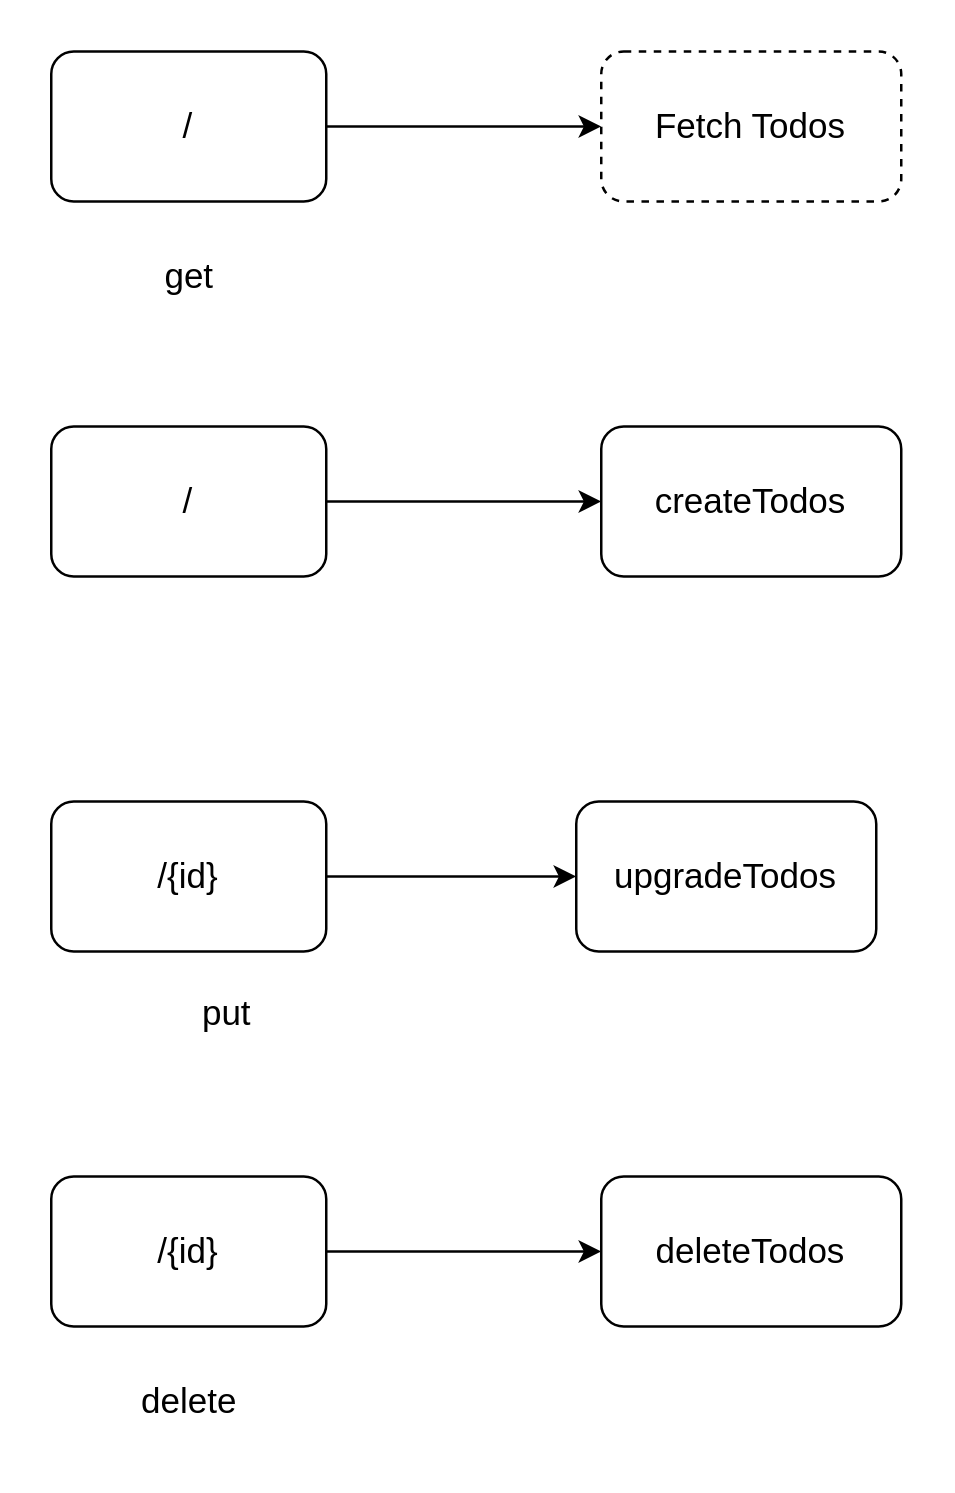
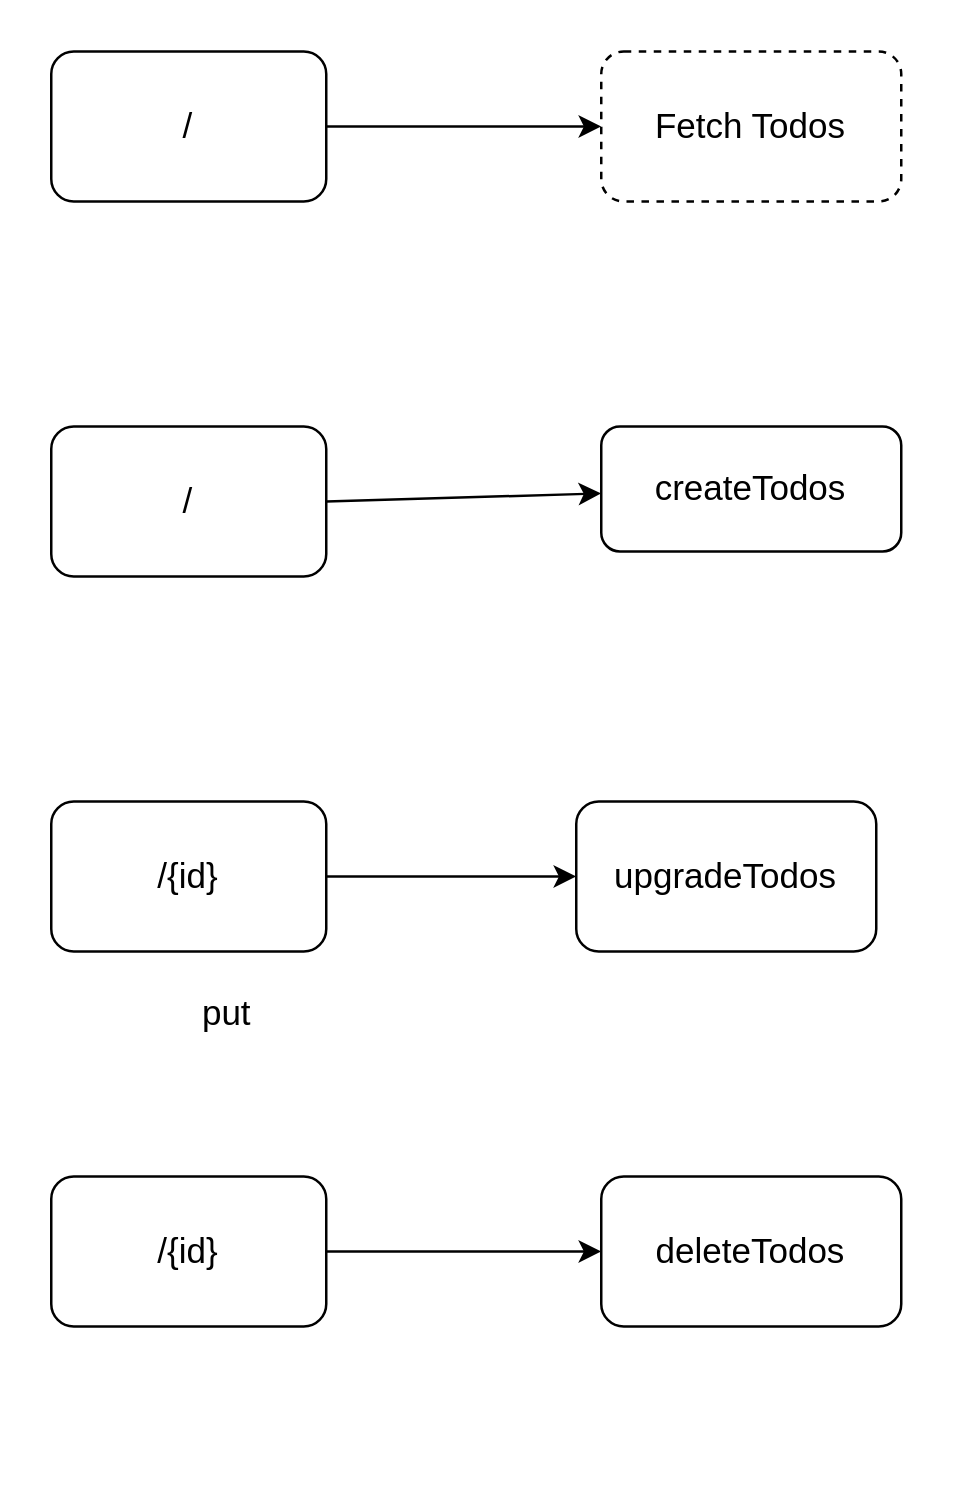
  <mxCell id="0" />
  <mxCell id="1" parent="0" />
  <mxCell id="2" style="edgeStyle=none;html=1;exitX=1;exitY=0.5;exitDx=0;exitDy=0;fontSize=14;" edge="1" parent="1" source="3" target="4"><mxGeometry relative="1" as="geometry" /></mxCell>
  <mxCell id="3" value="&lt;font style=&quot;font-size: 14px;&quot;&gt;/&lt;/font&gt;" style="rounded=1;whiteSpace=wrap;html=1;" vertex="1" parent="1"><mxGeometry x="20" y="20" width="110" height="60" as="geometry" /></mxCell>
  <mxCell id="4" value="Fetch Todos" style="whiteSpace=wrap;html=1;rounded=1;fontSize=14;dashed=1;" vertex="1" parent="1"><mxGeometry x="240" y="20" width="120" height="60" as="geometry" /></mxCell>
- <mxCell id="5" value="get" style="text;html=1;align=center;verticalAlign=middle;resizable=0;points=[];autosize=1;strokeColor=none;fillColor=none;fontSize=14;" vertex="1" parent="1"><mxGeometry x="55" y="95" width="40" height="30" as="geometry" /></mxCell>
  <mxCell id="6" style="edgeStyle=none;html=1;exitX=1;exitY=0.5;exitDx=0;exitDy=0;fontSize=14;" edge="1" parent="1" source="7" target="8"><mxGeometry relative="1" as="geometry" /></mxCell>
  <mxCell id="7" value="&lt;font style=&quot;font-size: 14px;&quot;&gt;/&lt;/font&gt;" style="rounded=1;whiteSpace=wrap;html=1;" vertex="1" parent="1"><mxGeometry x="20" y="170" width="110" height="60" as="geometry" /></mxCell>
- <mxCell id="8" value="createTodos" style="whiteSpace=wrap;html=1;rounded=1;fontSize=14;" vertex="1" parent="1"><mxGeometry x="240" y="170" width="120" height="60" as="geometry" /></mxCell>
+ <mxCell id="8" value="createTodos" style="whiteSpace=wrap;html=1;rounded=1;fontSize=14;" vertex="1" parent="1"><mxGeometry x="240" y="170" width="120" height="50" as="geometry" /></mxCell>
  <mxCell id="9" style="edgeStyle=none;html=1;exitX=1;exitY=0.5;exitDx=0;exitDy=0;fontSize=14;" edge="1" parent="1" source="10" target="11"><mxGeometry relative="1" as="geometry" /></mxCell>
  <mxCell id="10" value="&lt;font style=&quot;font-size: 14px;&quot;&gt;/{id}&lt;/font&gt;" style="rounded=1;whiteSpace=wrap;html=1;" vertex="1" parent="1"><mxGeometry x="20" y="320" width="110" height="60" as="geometry" /></mxCell>
  <mxCell id="11" value="upgradeTodos" style="whiteSpace=wrap;html=1;rounded=1;fontSize=14;" vertex="1" parent="1"><mxGeometry x="230" y="320" width="120" height="60" as="geometry" /></mxCell>
  <mxCell id="12" value="put" style="text;html=1;align=center;verticalAlign=middle;resizable=0;points=[];autosize=1;strokeColor=none;fillColor=none;fontSize=14;" vertex="1" parent="1"><mxGeometry x="70" y="390" width="40" height="30" as="geometry" /></mxCell>
  <mxCell id="13" style="edgeStyle=none;html=1;exitX=1;exitY=0.5;exitDx=0;exitDy=0;fontSize=14;" edge="1" parent="1" source="14" target="15"><mxGeometry relative="1" as="geometry" /></mxCell>
  <mxCell id="14" value="&lt;font style=&quot;font-size: 14px;&quot;&gt;/{id}&lt;/font&gt;" style="rounded=1;whiteSpace=wrap;html=1;" vertex="1" parent="1"><mxGeometry x="20" y="470" width="110" height="60" as="geometry" /></mxCell>
  <mxCell id="15" value="deleteTodos" style="whiteSpace=wrap;html=1;rounded=1;fontSize=14;" vertex="1" parent="1"><mxGeometry x="240" y="470" width="120" height="60" as="geometry" /></mxCell>
- <mxCell id="16" value="delete" style="text;html=1;align=center;verticalAlign=middle;resizable=0;points=[];autosize=1;strokeColor=none;fillColor=none;fontSize=14;" vertex="1" parent="1"><mxGeometry x="45" y="545" width="60" height="30" as="geometry" /></mxCell>
